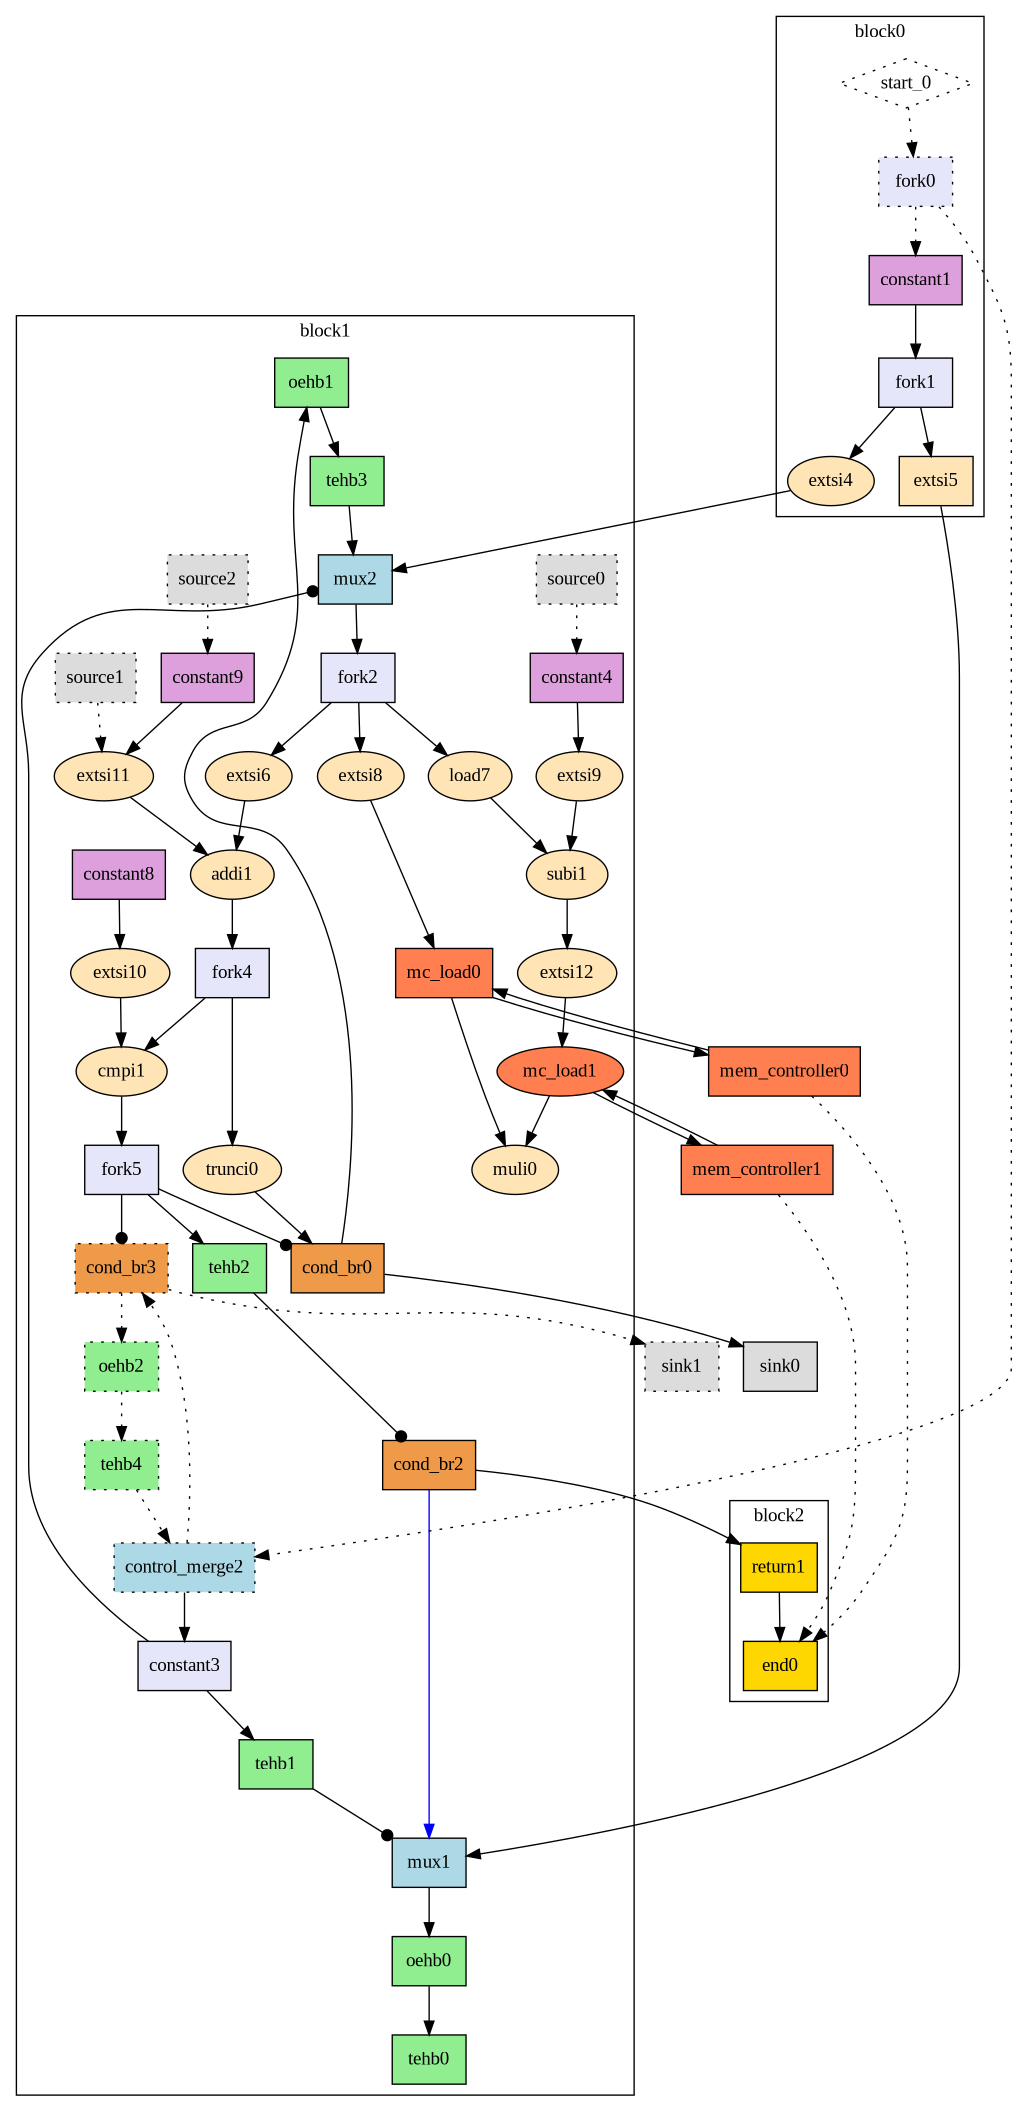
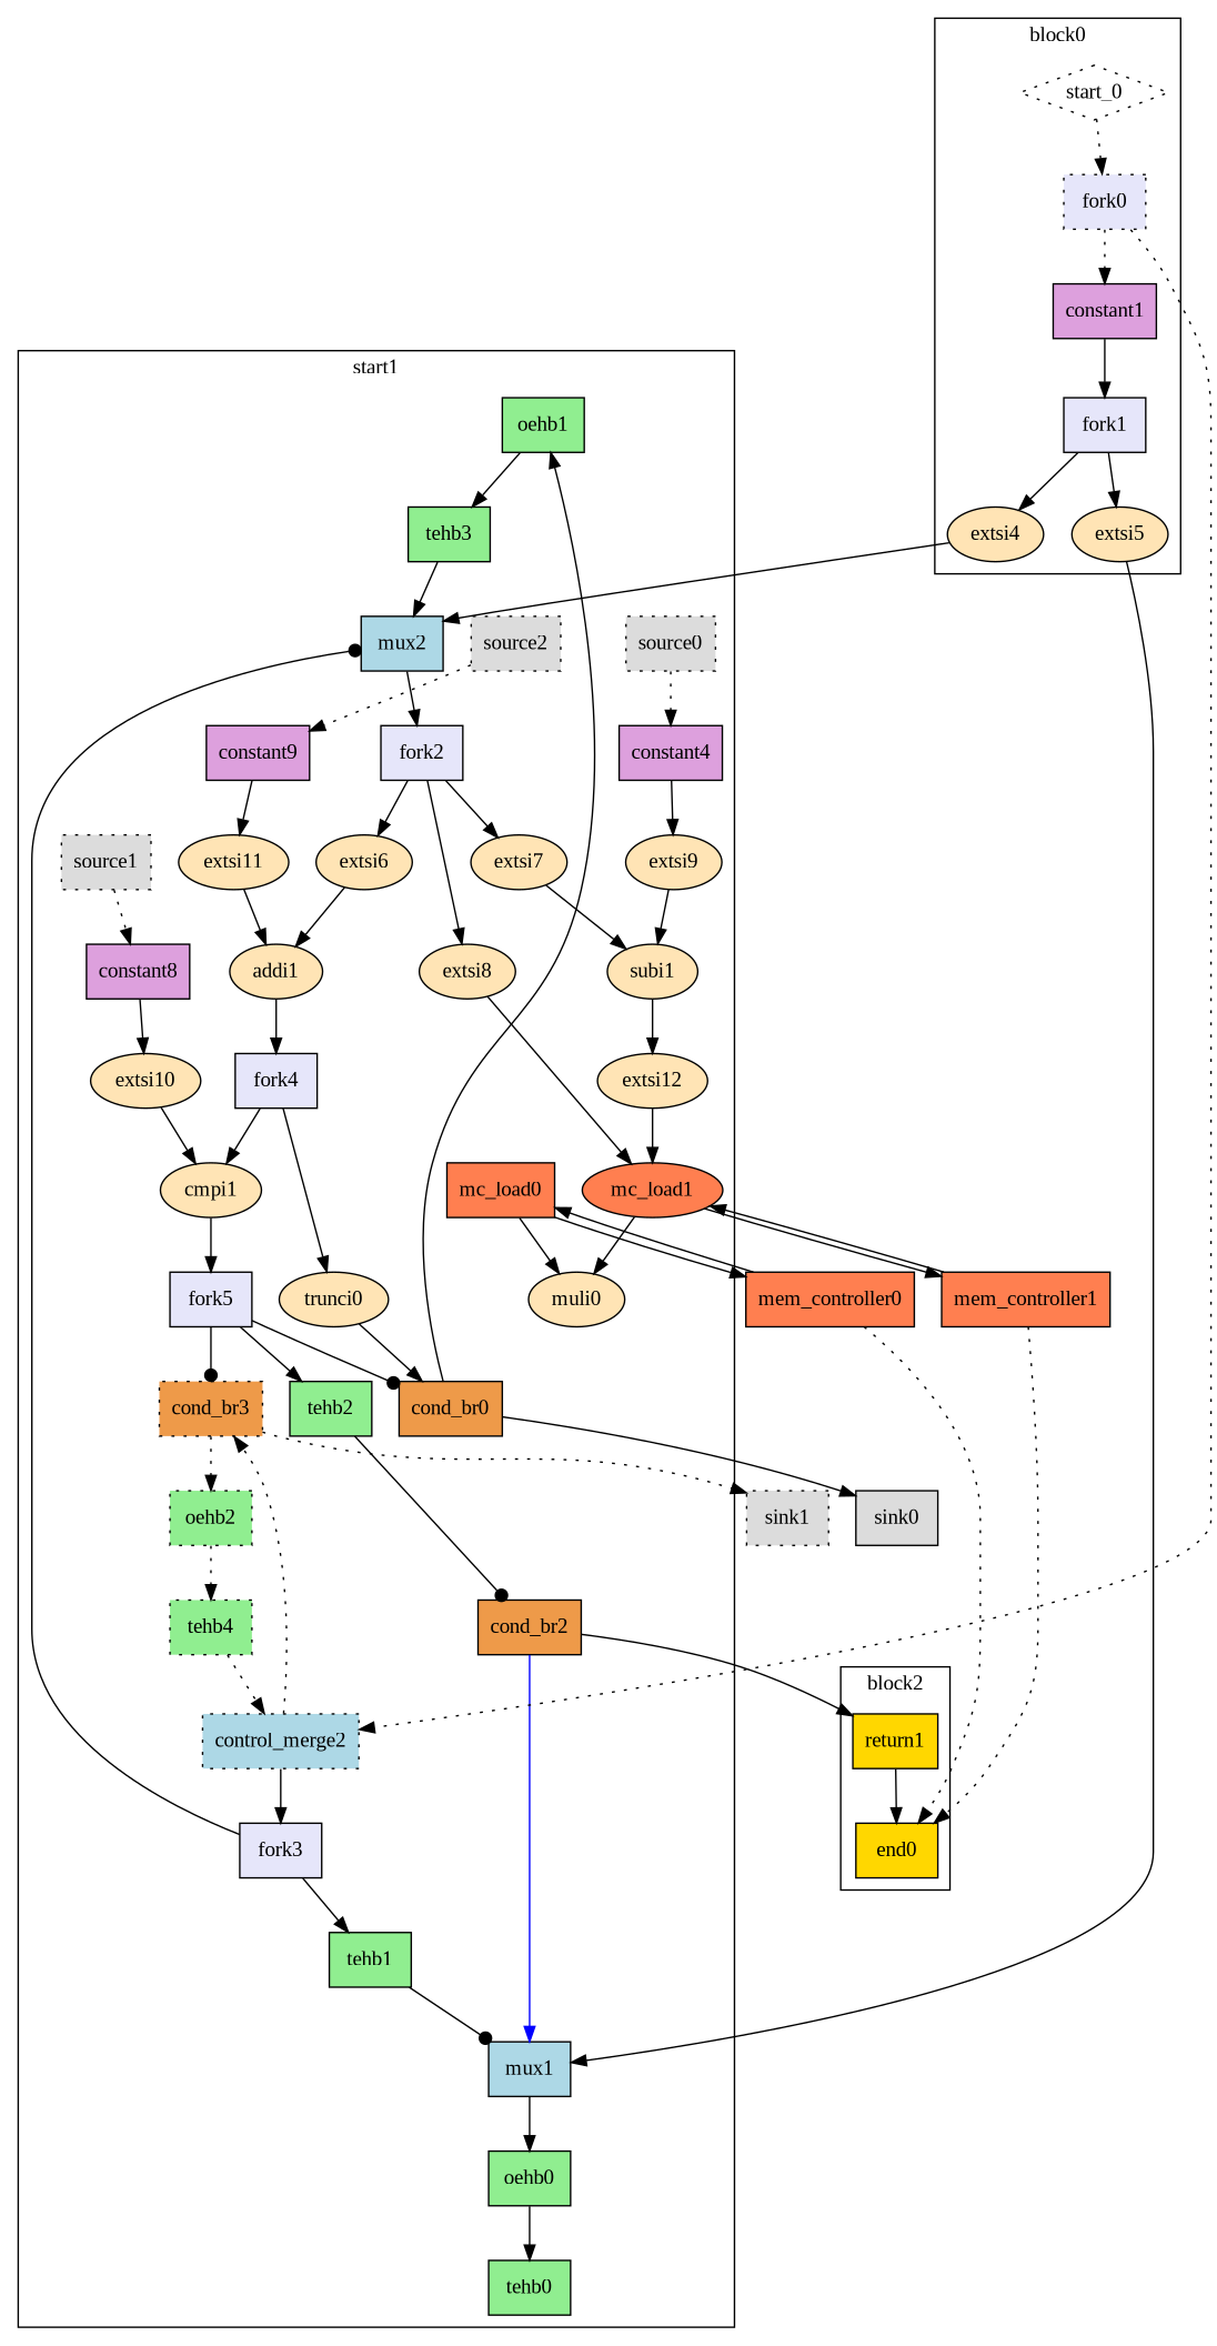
  digraph {
    compound=true
    fontname="Liberation Serif"
    splines=spline
    node [bbID=2 delay="0.000 0.000 0.000 0.000 0.000 0.000 0.000 0.000" fillcolor=moccasin fontname="Liberation Serif" in="in1:11" mlir_op="arith.extsi" out="out1:32" shape=box style=filled type=Operator]
    edge [arrowhead=normal arrowtail=none dir=both fontname="Liberation Serif" from=out1 style=solid to=in1]
    n1 [fillcolor=lightgreen label=oehb1 mlir_op="handshake.oehb" out="out1:11" slots=1 type=OEHB]
    n2 [fillcolor=lightgreen label=tehb3 mlir_op="handshake.tehb" out="out1:11" slots=1 type=TEHB]
    n3 [delay="1.412 1.397 0.000 1.412 1.397 1.412 0.000 0.000" fillcolor=lightblue in="in1?:1 in2:11 in3:11" label=mux2 mlir_op="handshake.mux" out="out1:11" type=Mux]
    n4 [delay="0.000 0.100 0.100 0.000 0.000 0.000 0.000 0.000" fillcolor=lavender label=fork2 mlir_op="handshake.fork" out="out1:11 out2:11 out3:11" type=Fork]
    n5 [II=1 label=extsi6 latency=0 op=sext_op out="out1:12" shape=oval]
-   n6 [II=1 label=load7 latency=0 op=sext_op out="out1:12" shape=oval]
+   n6 [II=1 label=extsi7 latency=0 op=sext_op out="out1:12" shape=oval]
    n7 [II=1 label=extsi8 latency=0 op=sext_op shape=oval]
    n8 [II=1 delay="2.047 1.397 1.400 1.409 0.000 0.000 0.000 0.000" in="in1:12 in2:12" label=addi1 latency=0 mlir_op="arith.addi" op=add_op out="out1:12" shape=oval]
    n9 [II=1 delay="2.047 1.397 1.400 1.409 0.000 0.000 0.000 0.000" in="in1:12 in2:12" label=subi1 latency=0 mlir_op="arith.subi" op=sub_op out="out1:12" shape=oval]
    n10 [II=1 delay="1.412 1.409 0.000 0.000 0.000 0.000 0.000 0.000" fillcolor=coral in="in1:32 in2:32" label=mc_load0 latency=1 mlir_op="handshake.mc_load" op=mc_load_op out="out1:32 out2:32" portId=0]
    n11 [fillcolor=lightgreen in="in1:1" label=tehb1 mlir_op="handshake.tehb" out="out1:1" slots=2004 transparent=true type=Buffer]
    n12 [delay="1.412 1.397 0.000 1.412 1.397 1.412 0.000 0.000" fillcolor=lightblue in="in1?:1 in2:32 in3:32" label=mux1 mlir_op="handshake.mux" type=Mux]
    n13 [fillcolor=lightgreen in="in1:32" label=oehb0 mlir_op="handshake.oehb" slots=1 type=OEHB]
    n14 [fillcolor=lightgreen in="in1:0" label=oehb2 mlir_op="handshake.oehb" out="out1:0" slots=1 style="filled, dotted" type=OEHB]
    n15 [fillcolor=lightgreen in="in1:0" label=tehb4 mlir_op="handshake.tehb" out="out1:0" slots=1 style="filled, dotted" type=TEHB]
    n16 [delay="0.000 1.397 0.000 0.000 0.000 0.000 0.000 0.000" fillcolor=lightblue in="in1:0 in2:0" label=control_merge2 mlir_op="handshake.control_merge" out="out1:0 out2?:1" style="filled, dotted" type=CntrlMerge]
-   n17 [delay="0.000 0.100 0.100 0.000 0.000 0.000 0.000 0.000" fillcolor=lavender in="in1:1" label=constant3 mlir_op="handshake.fork" out="out1:1 out2:1" type=Fork]
+   n17 [delay="0.000 0.100 0.100 0.000 0.000 0.000 0.000 0.000" fillcolor=lavender in="in1:1" label=fork3 mlir_op="handshake.fork" out="out1:1 out2:1" type=Fork]
    n18 [delay="0.000 1.409 1.411 1.412 1.400 1.412 0.000 0.000" fillcolor=tan2 in="in1:0 in2?:1" label=cond_br3 mlir_op="handshake.cond_br" out="out1+:0 out2-:0" style="filled, dotted" type=Branch]
    n19 [fillcolor=gainsboro label=source0 mlir_op="handshake.source" out="out1:0" style="filled, dotted" type=Source in=""]
    n20 [fillcolor=plum label=constant4 mlir_op="handshake.constant" out="out1:11" type=Constant value="0x3e7"]
    n21 [II=1 label=extsi9 latency=0 op=sext_op out="out1:12" shape=oval]
    n22 [fillcolor=gainsboro label=source1 mlir_op="handshake.source" out="out1:0" style="filled, dotted" type=Source in=""]
    n23 [fillcolor=plum label=constant8 mlir_op="handshake.constant" out="out1:11" type=Constant value="0x3e8"]
    n24 [II=1 label=extsi10 latency=0 op=sext_op out="out1:12" shape=oval]
    n25 [II=1 delay="1.808 1.397 1.400 1.409 0.000 0.000 0.000 0.000" in="in1:12 in2:12" label=cmpi1 latency=0 mlir_op="arith.cmpi<" op=icmp_ult_op out="out1:1" shape=oval]
    n26 [fillcolor=gainsboro label=source2 mlir_op="handshake.source" out="out1:0" style="filled, dotted" type=Source in=""]
    n27 [fillcolor=plum in="in1:2" label=constant9 mlir_op="handshake.constant" out="out1:2" type=Constant value="0x1"]
    n28 [II=1 in="in1:2" label=extsi11 latency=0 op=sext_op out="out1:12" shape=oval]
    n29 [II=1 delay="0.000 0.000 0.000 1.409 0.000 0.000 0.000 0.000" in="in1:32 in2:32" label=muli0 latency=4 mlir_op="arith.muli" op=mul_op shape=oval]
    n30 [II=1 in="in1:12" label=extsi12 latency=0 op=sext_op shape=oval]
    n31 [II=1 delay="1.412 1.409 0.000 0.000 0.000 0.000 0.000 0.000" fillcolor=coral in="in1:32 in2:32" label=mc_load1 latency=1 mlir_op="handshake.mc_load" op=mc_load_op out="out1:32 out2:32" portId=0 shape=ellipse]
    n32 [fillcolor=lightgreen in="in1:32" label=tehb0 mlir_op="handshake.tehb" slots=1 type=TEHB]
    n33 [delay="0.000 1.409 1.411 1.412 1.400 1.412 0.000 0.000" fillcolor=tan2 in="in1:32 in2?:1" label=cond_br2 mlir_op="handshake.cond_br" out="out1+:32 out2-:32" type=Branch]
    n34 [delay="0.000 0.100 0.100 0.000 0.000 0.000 0.000 0.000" fillcolor=lavender in="in1:12" label=fork4 mlir_op="handshake.fork" out="out1:12 out2:12" type=Fork]
    n35 [II=1 in="in1:12" label=trunci0 latency=0 mlir_op="arith.trunci" op=trunc_op out="out1:11" shape=oval]
    n36 [delay="0.000 1.409 1.411 1.412 1.400 1.412 0.000 0.000" fillcolor=tan2 in="in1:11 in2?:1" label=cond_br0 mlir_op="handshake.cond_br" out="out1+:11 out2-:11" type=Branch]
    n37 [delay="0.000 0.100 0.100 0.000 0.000 0.000 0.000 0.000" fillcolor=lavender in="in1:1" label=fork5 mlir_op="handshake.fork" out="out1:1 out2:1 out3:1" type=Fork]
    n38 [fillcolor=lightgreen in="in1:1" label=tehb2 mlir_op="handshake.tehb" out="out1:1" slots=2005 transparent=true type=Buffer]
    n39 [bbID=1 control=true in="in1:0" label=start_0 mlir_op="handshake.func" out="out1:0" shape=diamond style=dotted type=Entry delay="" fillcolor=""]
    n40 [bbID=1 delay="0.000 0.100 0.100 0.000 0.000 0.000 0.000 0.000" fillcolor=lavender in="in1:0" label=fork0 mlir_op="handshake.fork" out="out1:0 out2:0" style="filled, dotted" type=Fork]
    n41 [bbID=1 fillcolor=plum in="in1:1" label=constant1 mlir_op="handshake.constant" out="out1:1" type=Constant value="0x0"]
    n42 [bbID=1 delay="0.000 0.100 0.100 0.000 0.000 0.000 0.000 0.000" fillcolor=lavender in="in1:1" label=fork1 mlir_op="handshake.fork" out="out1:1 out2:1" type=Fork]
    n43 [II=1 bbID=1 in="in1:1" label=extsi4 latency=0 op=sext_op out="out1:11" shape=oval]
-   n44 [II=1 bbID=1 in="in1:1" label=extsi5 latency=0 op=sext_op]
+   n44 [II=1 bbID=1 in="in1:1" label=extsi5 latency=0 op=sext_op shape=oval]
    n45 [II=1 bbID=3 delay="1.412 1.397 0.000 0.000 0.000 0.000 0.000 0.000" fillcolor=gold in="in1:32" label=return1 latency=0 mlir_op="handshake.return" op=ret_op]
    n46 [bbID=3 delay="1.397 0.000 1.397 1.409 0.000 0.000 0.000 0.000" fillcolor=gold in="in1:0*e in2:0*e in3:32" label=end0 mlir_op="handshake.end" type=Exit]
    n47 [bbID=0 bbcount=0 fillcolor=coral in="in1:32*l0a" label=mem_controller0 ldcount=1 memory=idx mlir_op="handshake.mem_controller" out="out1:32*l0d out2:0*e" stcount=0 type=MC]
    n48 [bbID=0 fillcolor=gainsboro in="in1:0" label=sink1 mlir_op="handshake.sink" style="filled, dotted" type=Sink out=""]
    n49 [bbID=0 bbcount=0 fillcolor=coral in="in1:32*l0a" label=mem_controller1 ldcount=1 memory=di mlir_op="handshake.mem_controller" out="out1:32*l0d out2:0*e" stcount=0 type=MC]
    n50 [bbID=0 fillcolor=gainsboro label=sink0 mlir_op="handshake.sink" type=Sink out=""]
    subgraph cluster_1 {
-     label=block1
+     label=start1
      n1
      n2
      n3
      n4
      n5
      n6
      n7
      n8
      n9
      n10
      n11
      n12
      n13
      n14
      n15
      n16
      n17
      n18
      n19
      n20
      n21
      n22
      n23
      n24
      n25
      n26
      n27
      n28
      n29
      n30
      n31
      n32
      n33
      n34
      n35
      n36
      n37
      n38
    }
    subgraph cluster_2 {
      label=block0
      n39
      n40
      n41
      n42
      n43
      n44
    }
    subgraph cluster_3 {
      label=block2
      n45
      n46
    }
    n1 -> n2
    n2 -> n3 [to=in2]
    n3 -> n4
    n4 -> n5
    n4 -> n6 [from=out2]
    n4 -> n7 [from=out3]
    n5 -> n8
    n6 -> n9 [to=in2]
-   n7 -> n10 [to=in2]
+   n7 -> n31 [to=in2]
    n8 -> n34
    n9 -> n30
    n10 -> n29
    n10 -> n47 [from=out2 mem_address=true]
    n11 -> n12 [arrowhead=dot]
    n12 -> n13
    n13 -> n32
    n14 -> n15 [style=dotted]
    n15 -> n16 [style=dotted]
    n16 -> n17 [from=out2]
    n16 -> n18 [style=dotted]
    n17 -> n3 [arrowhead=dot]
    n17 -> n11 [from=out2]
    n18 -> n14 [style=dotted]
    n18 -> n48 [from=out2 style=dotted]
    n19 -> n20 [style=dotted]
    n20 -> n21
    n21 -> n9
-   n22 -> n28 [style=dotted]
+   n22 -> n23 [style=dotted]
    n23 -> n24
    n24 -> n25 [to=in2]
    n25 -> n37
    n26 -> n27 [style=dotted]
    n27 -> n28
    n28 -> n8 [to=in2]
    n30 -> n31 [to=in2]
    n31 -> n29 [to=in2]
    n31 -> n49 [from=out2 mem_address=true]
    n33 -> n12 [color=blue to=in2]
    n33 -> n45 [from=out2]
    n34 -> n25 [from=out2]
    n34 -> n35
    n35 -> n36
    n36 -> n1
    n36 -> n50 [from=out2]
    n37 -> n18 [arrowhead=dot from=out3 to=in2]
    n37 -> n36 [arrowhead=dot to=in2]
    n37 -> n38 [from=out2]
    n38 -> n33 [arrowhead=dot to=in2]
    n39 -> n40 [style=dotted]
    n40 -> n16 [style=dotted to=in2]
    n40 -> n41 [from=out2 style=dotted]
    n41 -> n42
    n42 -> n43
    n42 -> n44 [from=out2]
    n43 -> n3 [to=in3]
    n44 -> n12 [to=in3]
    n45 -> n46 [to=in3]
    n47 -> n10 [mem_address=false]
    n47 -> n46 [from=out2 style=dotted]
    n49 -> n31 [mem_address=false]
    n49 -> n46 [from=out2 style=dotted to=in2]
  }
